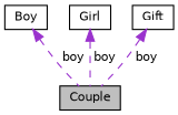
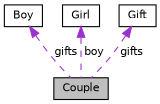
  digraph {
    node [color=black fillcolor=white fontname=Helvetica fontsize=10 shape=record style=filled]
    edge [color=darkorchid3 dir=back fontname=Helvetica fontsize=10 labelfontname=Helvetica labelfontsize=10 style=dashed]
    n1 [fillcolor=grey75 fontcolor=black height=0.2 label=Couple width=0.4]
    n2 [height=0.2 label=Boy width=0.4]
    n3 [height=0.2 label=Girl width=0.4]
    n4 [height=0.2 label=Gift width=0.4]
-   n2 -> n1 [label=" boy"]
+   n2 -> n1 [label=" gifts"]
    n3 -> n1 [label=" boy"]
-   n4 -> n1 [label=" boy"]
+   n4 -> n1 [label=" gifts"]
  }
